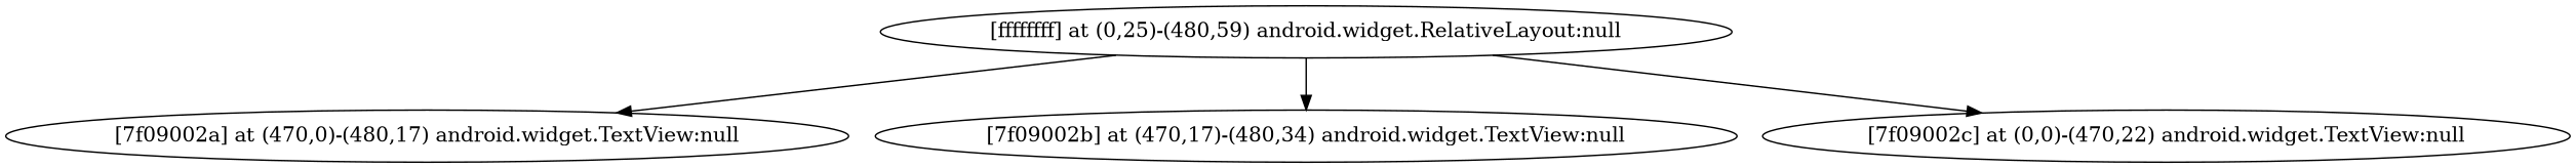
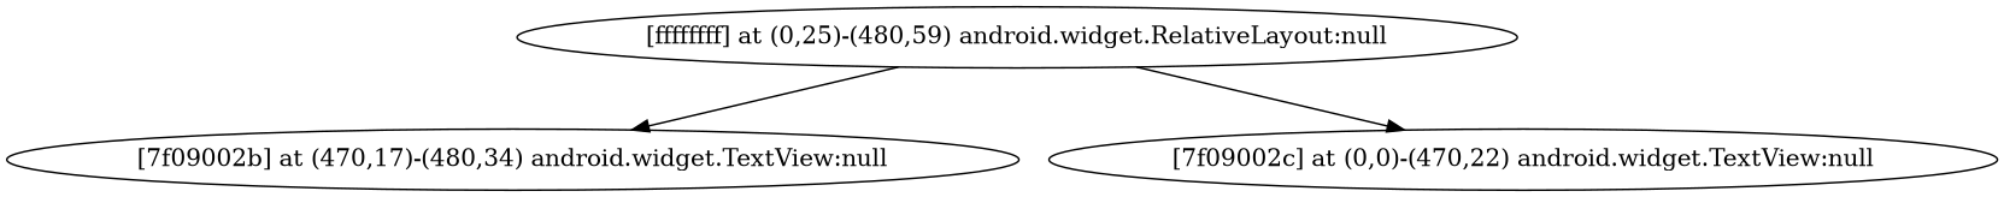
  strict digraph {
    n1 [label="[ffffffff] at (0,25)-(480,59) android.widget.RelativeLayout:null"]
-   n2 [label="[7f09002a] at (470,0)-(480,17) android.widget.TextView:null"]
    n3 [label="[7f09002b] at (470,17)-(480,34) android.widget.TextView:null"]
    n4 [label="[7f09002c] at (0,0)-(470,22) android.widget.TextView:null"]
-   n1 -> n2
    n1 -> n3
    n1 -> n4
  }
